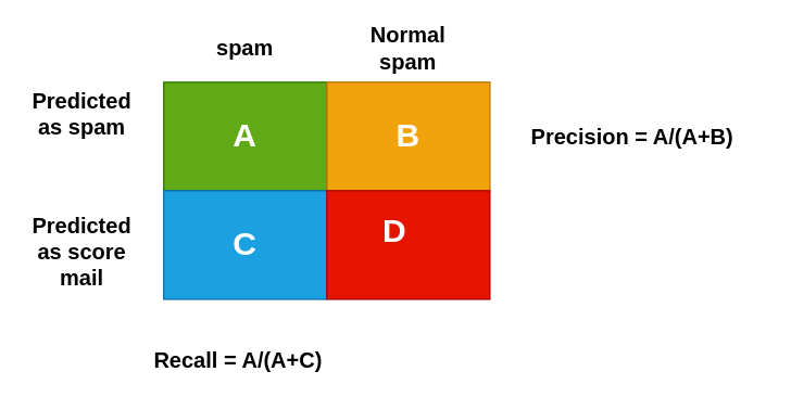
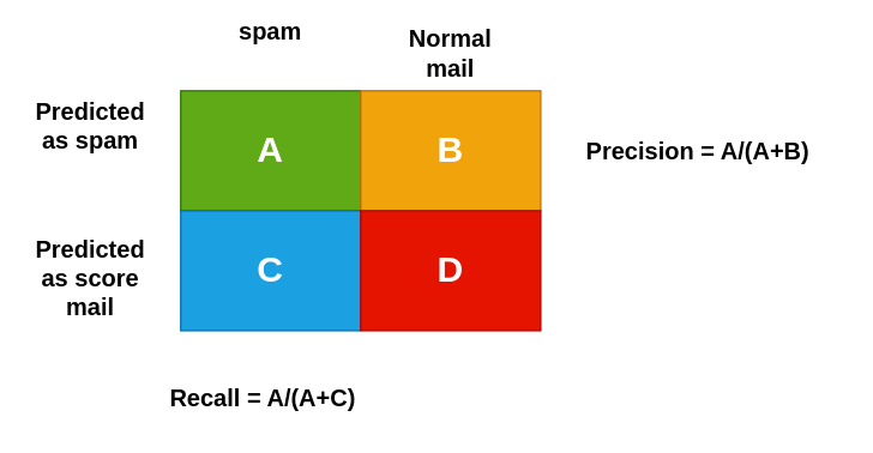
  <mxCell id="0" />
  <mxCell id="1" parent="0" />
  <mxCell id="2" value="" style="rounded=0;whiteSpace=wrap;html=1;fillColor=#60a917;strokeColor=#2D7600;fontColor=#ffffff;" parent="1" vertex="1"><mxGeometry x="120" y="60" width="120" height="80" as="geometry" /></mxCell>
  <mxCell id="3" value="" style="rounded=0;whiteSpace=wrap;html=1;fillColor=#f0a30a;strokeColor=#BD7000;fontColor=#000000;" parent="1" vertex="1"><mxGeometry x="240" y="60" width="120" height="80" as="geometry" /></mxCell>
  <mxCell id="4" value="" style="rounded=0;whiteSpace=wrap;html=1;fillColor=#1ba1e2;strokeColor=#006EAF;fontColor=#ffffff;" parent="1" vertex="1"><mxGeometry x="120" y="140" width="120" height="80" as="geometry" /></mxCell>
  <mxCell id="5" value="" style="rounded=0;whiteSpace=wrap;html=1;fillColor=#e51400;strokeColor=#B20000;fontColor=#ffffff;" parent="1" vertex="1"><mxGeometry x="240" y="140" width="120" height="80" as="geometry" /></mxCell>
- <mxCell id="6" value="spam" style="text;html=1;strokeColor=none;fillColor=none;align=center;verticalAlign=middle;whiteSpace=wrap;rounded=0;fontSize=16;fontStyle=1" parent="1" vertex="1"><mxGeometry x="150" y="20" width="60" height="30" as="geometry" /></mxCell>
- <mxCell id="7" value="Normal spam" style="text;html=1;strokeColor=none;fillColor=none;align=center;verticalAlign=middle;whiteSpace=wrap;rounded=0;fontSize=16;fontStyle=1" parent="1" vertex="1"><mxGeometry x="255" y="20" width="90" height="30" as="geometry" /></mxCell>
+ <mxCell id="6" value="spam" style="text;html=1;strokeColor=none;fillColor=none;align=center;verticalAlign=middle;whiteSpace=wrap;rounded=0;fontSize=16;fontStyle=1" parent="1" vertex="1"><mxGeometry x="150" y="5" width="60" height="30" as="geometry" /></mxCell>
+ <mxCell id="7" value="Normal mail" style="text;html=1;strokeColor=none;fillColor=none;align=center;verticalAlign=middle;whiteSpace=wrap;rounded=0;fontSize=16;fontStyle=1" parent="1" vertex="1"><mxGeometry x="255" y="20" width="90" height="30" as="geometry" /></mxCell>
  <mxCell id="8" value="Predicted as score mail" style="text;whiteSpace=wrap;html=1;align=center;fontSize=16;fontStyle=1" parent="1" vertex="1"><mxGeometry x="20" y="150" width="80" height="45" as="geometry" /></mxCell>
  <mxCell id="9" value="Predicted as spam" style="text;whiteSpace=wrap;html=1;align=center;fontSize=16;fontStyle=1" parent="1" vertex="1"><mxGeometry x="20" y="57.5" width="80" height="45" as="geometry" /></mxCell>
  <mxCell id="10" value="A" style="text;html=1;strokeColor=none;fillColor=none;align=center;verticalAlign=middle;whiteSpace=wrap;rounded=0;fontSize=24;fontStyle=1;fontColor=#FFFFFF;" parent="1" vertex="1"><mxGeometry x="150" y="85" width="60" height="30" as="geometry" /></mxCell>
  <mxCell id="11" value="B&lt;span style=&quot;font-family: monospace; font-size: 0px;&quot;&gt;%3CmxGraphModel%3E%3Croot%3E%3CmxCell%20id%3D%220%22%2F%3E%3CmxCell%20id%3D%221%22%20parent%3D%220%22%2F%3E%3CmxCell%20id%3D%222%22%20value%3D%22A%22%20style%3D%22text%3Bhtml%3D1%3BstrokeColor%3Dnone%3BfillColor%3Dnone%3Balign%3Dcenter%3BverticalAlign%3Dmiddle%3BwhiteSpace%3Dwrap%3Brounded%3D0%3BfontSize%3D24%3B%22%20vertex%3D%221%22%20parent%3D%221%22%3E%3CmxGeometry%20x%3D%22270%22%20y%3D%22265%22%20width%3D%2260%22%20height%3D%2230%22%20as%3D%22geometry%22%2F%3E%3C%2FmxCell%3E%3C%2Froot%3E%3C%2FmxGraphModel%3E&lt;/span&gt;" style="text;html=1;strokeColor=none;fillColor=none;align=center;verticalAlign=middle;whiteSpace=wrap;rounded=0;fontSize=24;fontStyle=1;fontColor=#FFFFFF;" parent="1" vertex="1"><mxGeometry x="270" y="85" width="60" height="30" as="geometry" /></mxCell>
  <mxCell id="12" value="C" style="text;html=1;strokeColor=none;fillColor=none;align=center;verticalAlign=middle;whiteSpace=wrap;rounded=0;fontSize=24;fontStyle=1;fontColor=#FFFFFF;" parent="1" vertex="1"><mxGeometry x="150" y="165" width="60" height="30" as="geometry" /></mxCell>
- <mxCell id="13" value="D" style="text;html=1;strokeColor=none;fillColor=none;align=center;verticalAlign=middle;whiteSpace=wrap;rounded=0;fontSize=24;fontStyle=1;fontColor=#FFFFFF;" parent="1" vertex="1"><mxGeometry x="260" y="155" width="60" height="30" as="geometry" /></mxCell>
+ <mxCell id="13" value="D" style="text;html=1;strokeColor=none;fillColor=none;align=center;verticalAlign=middle;whiteSpace=wrap;rounded=0;fontSize=24;fontStyle=1;fontColor=#FFFFFF;" parent="1" vertex="1"><mxGeometry x="270" y="165" width="60" height="30" as="geometry" /></mxCell>
  <mxCell id="14" value="Precision = A/(A+B)" style="text;html=1;strokeColor=none;fillColor=none;align=center;verticalAlign=middle;whiteSpace=wrap;rounded=0;fontSize=16;fontColor=#000000;fontStyle=1" parent="1" vertex="1"><mxGeometry x="370" y="85" width="190" height="30" as="geometry" /></mxCell>
  <mxCell id="15" value="Recall = A/(A+C)" style="text;html=1;strokeColor=none;fillColor=none;align=center;verticalAlign=middle;whiteSpace=wrap;rounded=0;fontSize=16;fontColor=#000000;fontStyle=1" parent="1" vertex="1"><mxGeometry x="100" y="250" width="150" height="30" as="geometry" /></mxCell>
